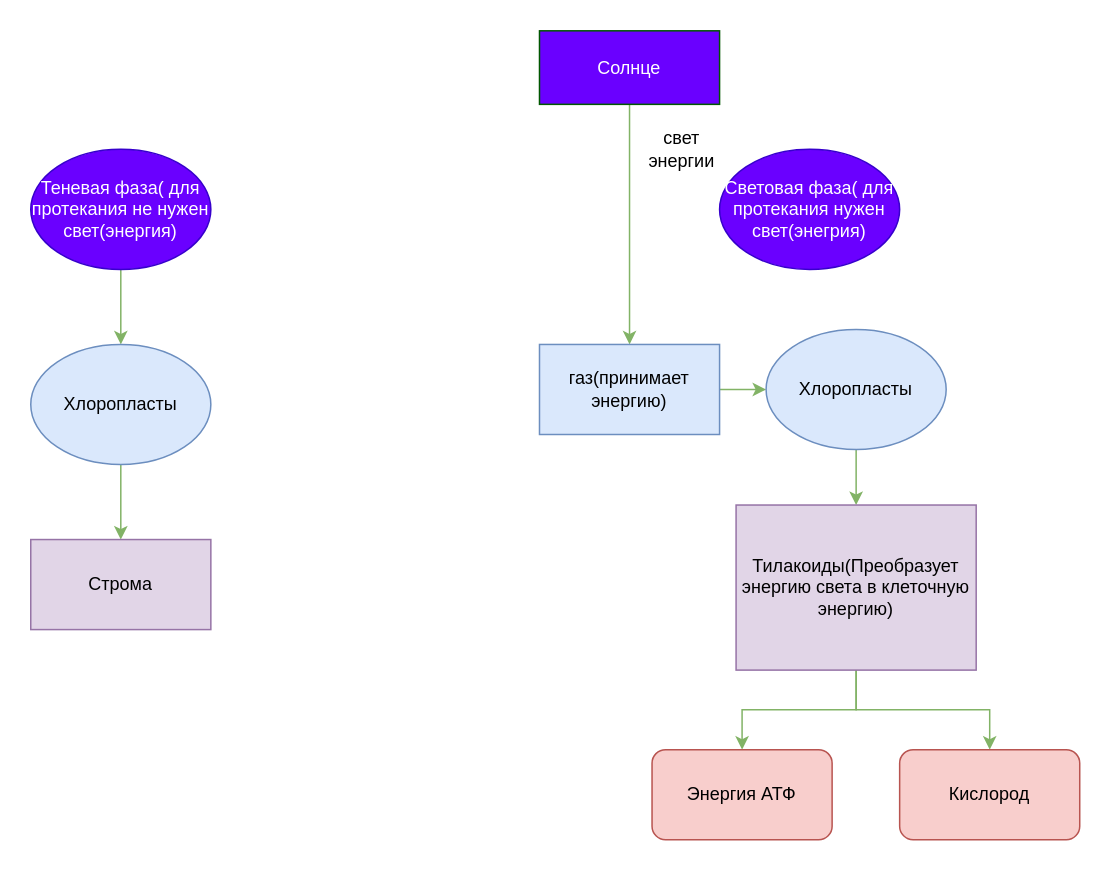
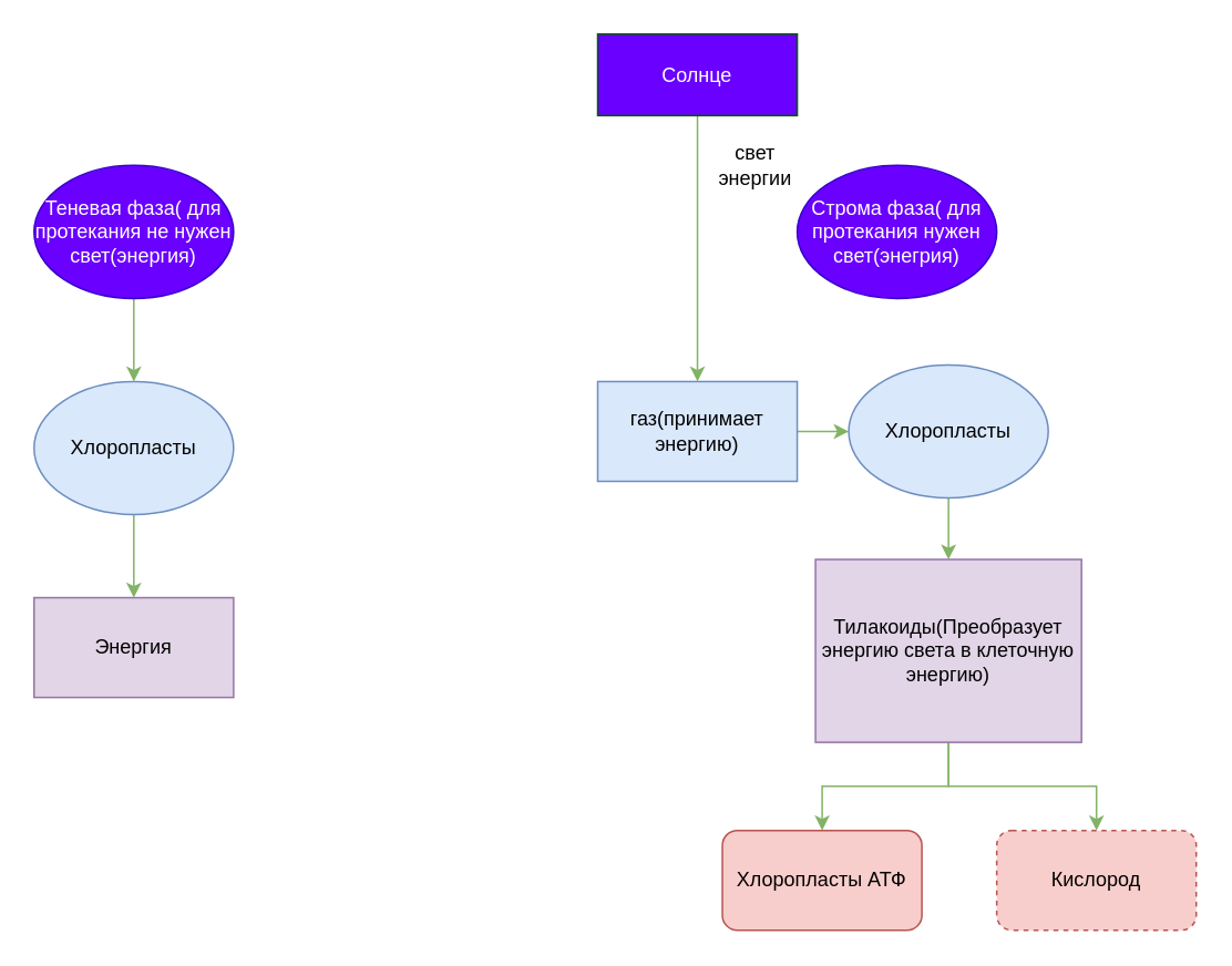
  <mxCell id="0" />
  <mxCell id="1" parent="0" />
  <mxCell id="2" style="edgeStyle=orthogonalEdgeStyle;rounded=0;orthogonalLoop=1;jettySize=auto;html=1;fillColor=#d5e8d4;strokeColor=#82b366;" edge="1" parent="1" source="3"><mxGeometry relative="1" as="geometry"><mxPoint x="419" y="229" as="targetPoint" /></mxGeometry></mxCell>
  <mxCell id="3" value="Солнце&lt;br&gt;" style="rounded=0;whiteSpace=wrap;html=1;fillColor=#6a00ff;strokeColor=#005700;fontColor=#ffffff;" vertex="1" parent="1"><mxGeometry x="359" y="20" width="120" height="49" as="geometry" /></mxCell>
  <mxCell id="4" value="свет энергии&lt;br&gt;" style="text;html=1;strokeColor=none;fillColor=none;align=center;verticalAlign=middle;whiteSpace=wrap;rounded=0;" vertex="1" parent="1"><mxGeometry x="434" y="89" width="40" height="20" as="geometry" /></mxCell>
  <mxCell id="5" style="edgeStyle=orthogonalEdgeStyle;rounded=0;orthogonalLoop=1;jettySize=auto;html=1;fillColor=#d5e8d4;strokeColor=#82b366;" edge="1" parent="1" source="6"><mxGeometry relative="1" as="geometry"><mxPoint x="510" y="259" as="targetPoint" /></mxGeometry></mxCell>
  <mxCell id="6" value="газ(принимает энергию)&lt;br&gt;" style="rounded=0;whiteSpace=wrap;html=1;fillColor=#dae8fc;strokeColor=#6c8ebf;" vertex="1" parent="1"><mxGeometry x="359" y="229" width="120" height="60" as="geometry" /></mxCell>
  <mxCell id="7" style="edgeStyle=orthogonalEdgeStyle;rounded=0;orthogonalLoop=1;jettySize=auto;html=1;fillColor=#d5e8d4;strokeColor=#82b366;" edge="1" parent="1" source="8" target="14"><mxGeometry relative="1" as="geometry"><mxPoint x="570" y="339" as="targetPoint" /></mxGeometry></mxCell>
  <mxCell id="8" value="Хлоропласты" style="ellipse;whiteSpace=wrap;html=1;fillColor=#dae8fc;strokeColor=#6c8ebf;" vertex="1" parent="1"><mxGeometry x="510" y="219" width="120" height="80" as="geometry" /></mxCell>
- <mxCell id="9" value="&lt;span&gt;Световая фаза( для протекания нужен свет(энегрия)&lt;/span&gt;" style="ellipse;whiteSpace=wrap;html=1;fillColor=#6a00ff;strokeColor=#3700CC;fontColor=#ffffff;" vertex="1" parent="1"><mxGeometry x="479" y="99" width="120" height="80" as="geometry" /></mxCell>
+ <mxCell id="9" value="&lt;span&gt;Строма фаза( для протекания нужен свет(энегрия)&lt;/span&gt;" style="ellipse;whiteSpace=wrap;html=1;fillColor=#6a00ff;strokeColor=#3700CC;fontColor=#ffffff;" vertex="1" parent="1"><mxGeometry x="479" y="99" width="120" height="80" as="geometry" /></mxCell>
  <mxCell id="10" style="edgeStyle=orthogonalEdgeStyle;rounded=0;orthogonalLoop=1;jettySize=auto;html=1;entryX=0.5;entryY=0;entryDx=0;entryDy=0;fillColor=#d5e8d4;strokeColor=#82b366;" edge="1" parent="1" source="11" target="18"><mxGeometry relative="1" as="geometry"><mxPoint x="100" y="219" as="targetPoint" /></mxGeometry></mxCell>
  <mxCell id="11" value="&lt;span&gt;Теневая фаза( для протекания не нужен свет(энергия)&lt;/span&gt;" style="ellipse;whiteSpace=wrap;html=1;fillColor=#6a00ff;strokeColor=#3700CC;fontColor=#ffffff;" vertex="1" parent="1"><mxGeometry y="99" width="120" height="80" as="geometry" x="20" /></mxCell>
  <mxCell id="12" style="edgeStyle=orthogonalEdgeStyle;rounded=0;orthogonalLoop=1;jettySize=auto;html=1;fillColor=#d5e8d4;strokeColor=#82b366;" edge="1" parent="1" source="14" target="15"><mxGeometry relative="1" as="geometry"><mxPoint x="570" y="509" as="targetPoint" /></mxGeometry></mxCell>
  <mxCell id="13" style="edgeStyle=orthogonalEdgeStyle;rounded=0;orthogonalLoop=1;jettySize=auto;html=1;fillColor=#d5e8d4;strokeColor=#82b366;" edge="1" parent="1" source="14" target="16"><mxGeometry relative="1" as="geometry" /></mxCell>
  <mxCell id="14" value="Тилакоиды(Преобразует энергию света в клеточную энергию)" style="rounded=0;whiteSpace=wrap;html=1;fillColor=#e1d5e7;strokeColor=#9673a6;" vertex="1" parent="1"><mxGeometry x="490" y="336" width="160" height="110" as="geometry" /></mxCell>
- <mxCell id="15" value="Энергия АТФ" style="rounded=1;whiteSpace=wrap;html=1;fillColor=#f8cecc;strokeColor=#b85450;" vertex="1" parent="1"><mxGeometry x="434" y="499" width="120" height="60" as="geometry" /></mxCell>
- <mxCell id="16" value="Кислород&lt;br&gt;" style="rounded=1;whiteSpace=wrap;html=1;fillColor=#f8cecc;strokeColor=#b85450;" vertex="1" parent="1"><mxGeometry x="599" y="499" width="120" height="60" as="geometry" /></mxCell>
+ <mxCell id="15" value="Хлоропласты АТФ" style="rounded=1;whiteSpace=wrap;html=1;fillColor=#f8cecc;strokeColor=#b85450;" vertex="1" parent="1"><mxGeometry x="434" y="499" width="120" height="60" as="geometry" /></mxCell>
+ <mxCell id="16" value="Кислород&lt;br&gt;" style="rounded=1;whiteSpace=wrap;html=1;fillColor=#f8cecc;strokeColor=#b85450;dashed=1;" vertex="1" parent="1"><mxGeometry x="599" y="499" width="120" height="60" as="geometry" /></mxCell>
  <mxCell id="17" style="edgeStyle=orthogonalEdgeStyle;rounded=0;orthogonalLoop=1;jettySize=auto;html=1;fillColor=#d5e8d4;strokeColor=#82b366;" edge="1" parent="1" source="18"><mxGeometry relative="1" as="geometry"><mxPoint x="80" y="359" as="targetPoint" /></mxGeometry></mxCell>
  <mxCell id="18" value="Хлоропласты" style="ellipse;whiteSpace=wrap;html=1;fillColor=#dae8fc;strokeColor=#6c8ebf;" vertex="1" parent="1"><mxGeometry y="229" width="120" height="80" as="geometry" x="20" /></mxCell>
- <mxCell id="19" value="Строма&lt;br&gt;" style="rounded=0;whiteSpace=wrap;html=1;fillColor=#e1d5e7;strokeColor=#9673a6;" vertex="1" parent="1"><mxGeometry y="359" width="120" height="60" as="geometry" x="20" /></mxCell>
+ <mxCell id="19" value="Энергия&lt;br&gt;" style="rounded=0;whiteSpace=wrap;html=1;fillColor=#e1d5e7;strokeColor=#9673a6;" vertex="1" parent="1"><mxGeometry y="359" width="120" height="60" as="geometry" x="20" /></mxCell>
